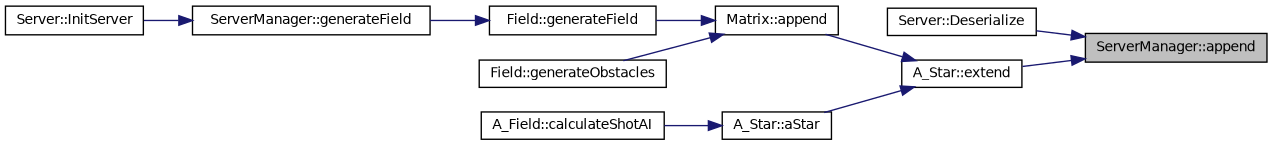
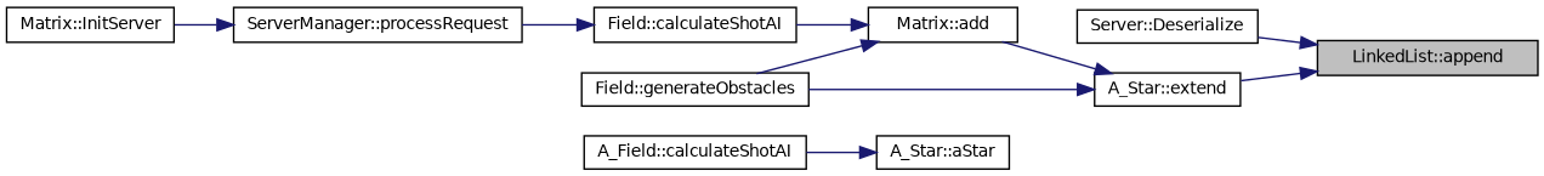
  digraph {
    rankdir=RL
    node [color=black fillcolor=white fontname=Helvetica fontsize=10 shape=record style=filled]
    edge [color=midnightblue dir=back fontname=Helvetica fontsize=10 labelfontname=Helvetica labelfontsize=10 style=solid]
-   n1 [fillcolor=grey75 fontcolor=black height=0.2 label="ServerManager::append" width=0.4]
+   n1 [fillcolor=grey75 fontcolor=black height=0.2 label="LinkedList::append" width=0.4]
    n2 [height=0.2 label="Server::Deserialize" width=0.4]
    n3 [height=0.2 label="A_Star::extend" width=0.4]
-   n4 [height=0.2 label="Matrix::append" width=0.4]
-   n5 [height=0.2 label="Field::generateField" width=0.4]
+   n4 [height=0.2 label="Matrix::add" width=0.4]
+   n5 [height=0.2 label="Field::calculateShotAI" width=0.4]
    n6 [height=0.2 label="Field::generateObstacles" width=0.4]
    n7 [height=0.2 label="A_Star::aStar" width=0.4]
    n8 [height=0.2 label="A_Field::calculateShotAI" width=0.4]
-   n9 [height=0.2 label="ServerManager::generateField" width=0.4]
-   n10 [height=0.2 label="Server::InitServer" width=0.4]
+   n9 [height=0.2 label="ServerManager::processRequest" width=0.4]
+   n10 [height=0.2 label="Matrix::InitServer" width=0.4]
    n1 -> n2
    n1 -> n3
    n3 -> n4
-   n3 -> n7
+   n3 -> n6
    n4 -> n5
    n4 -> n6
    n5 -> n9
    n7 -> n8
    n9 -> n10
  }
